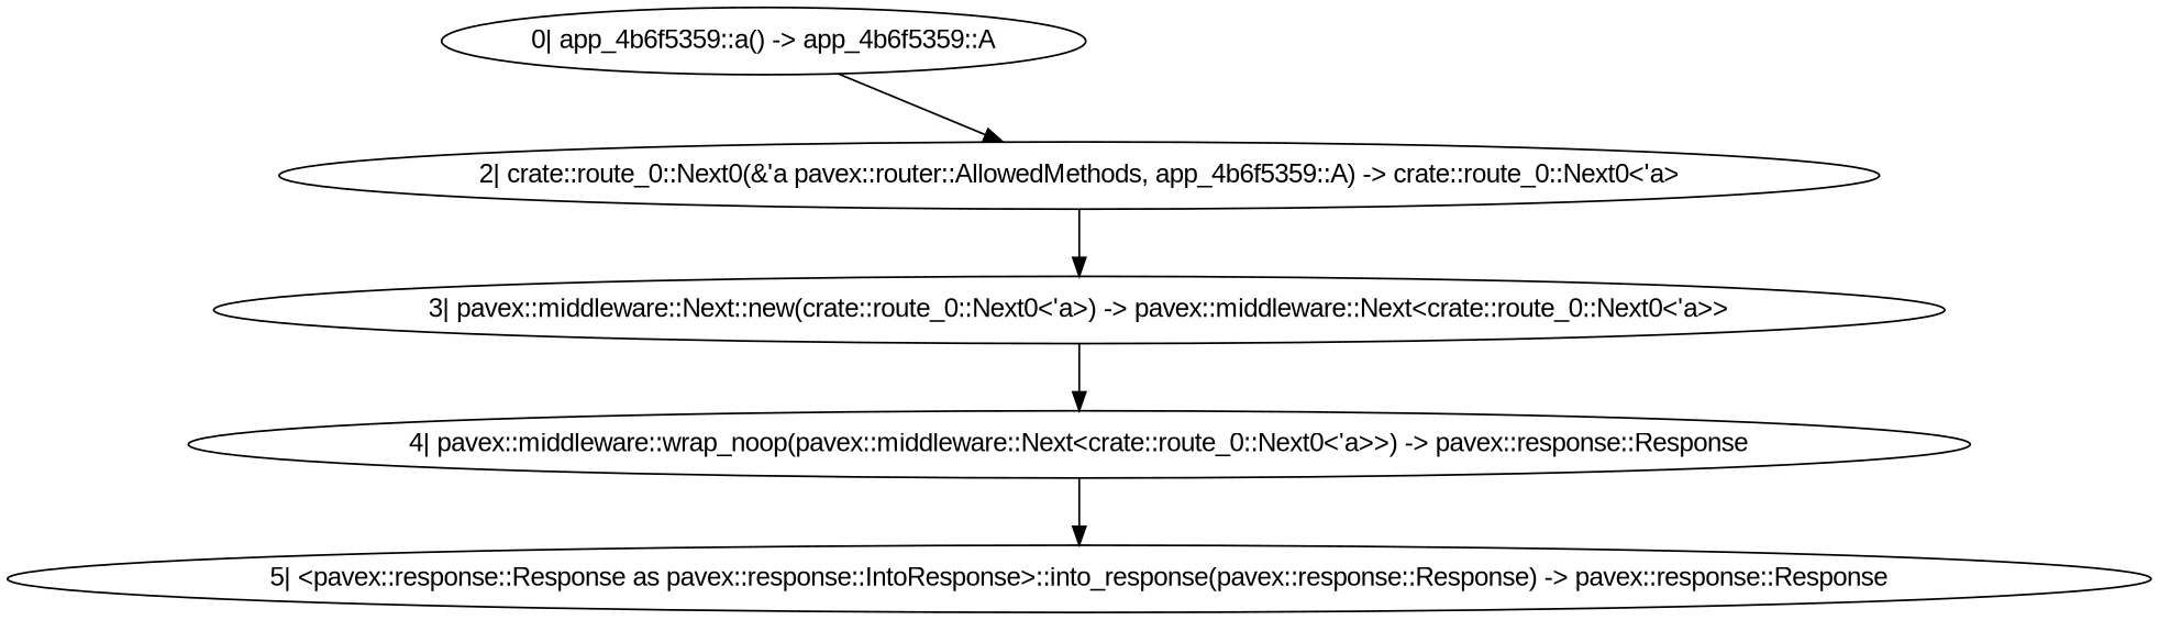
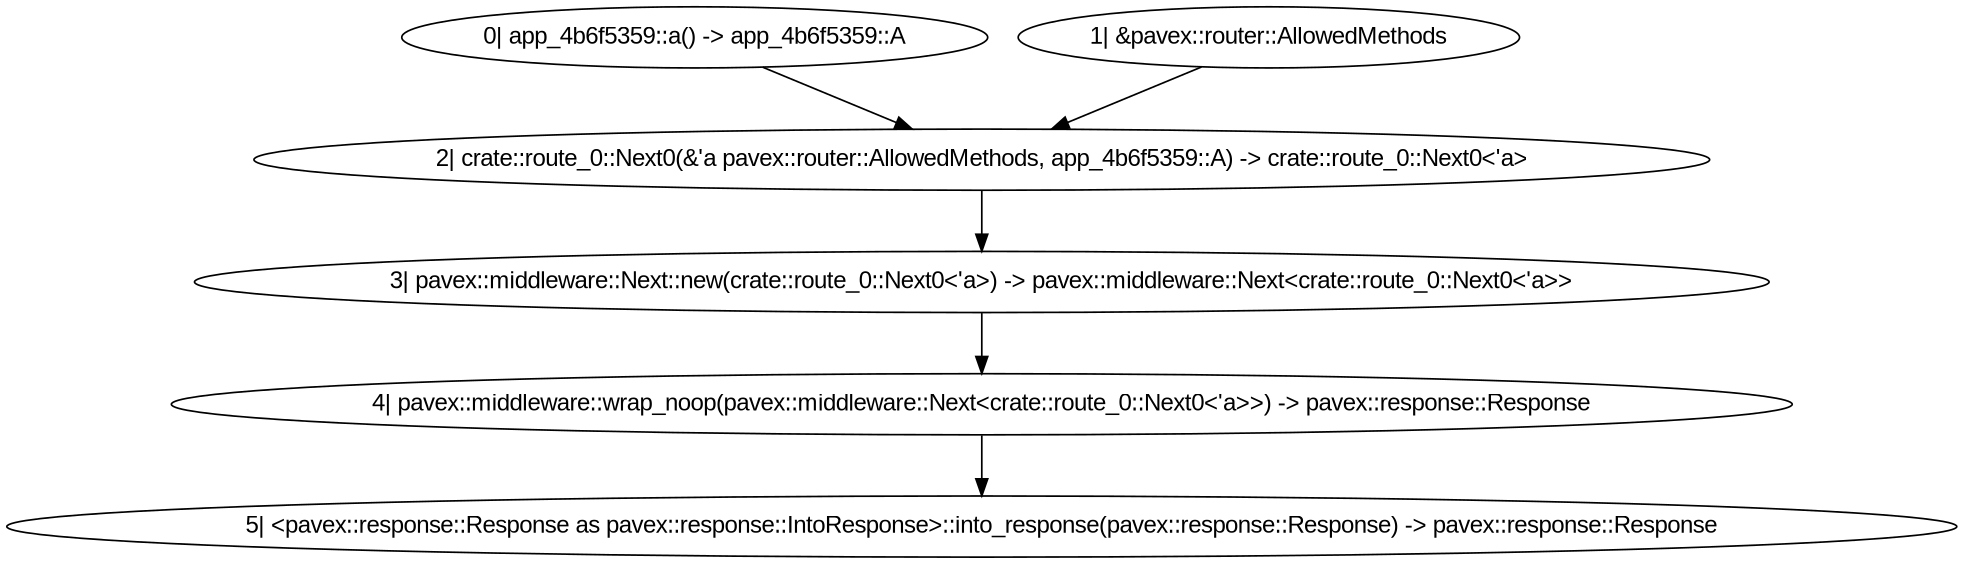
  digraph {
    fontname="Liberation Sans"
    node [fontname="Liberation Sans"]
    edge [fontname="Liberation Sans"]
    n1 [label="0| app_4b6f5359::a() -> app_4b6f5359::A"]
    n2 [label="2| crate::route_0::Next0(&'a pavex::router::AllowedMethods, app_4b6f5359::A) -> crate::route_0::Next0<'a>"]
+   n3 [label="1| &pavex::router::AllowedMethods"]
    n4 [label="3| pavex::middleware::Next::new(crate::route_0::Next0<'a>) -> pavex::middleware::Next<crate::route_0::Next0<'a>>"]
    n5 [label="4| pavex::middleware::wrap_noop(pavex::middleware::Next<crate::route_0::Next0<'a>>) -> pavex::response::Response"]
    n6 [label="5| <pavex::response::Response as pavex::response::IntoResponse>::into_response(pavex::response::Response) -> pavex::response::Response"]
    n1 -> n2
    n2 -> n4
+   n3 -> n2
    n4 -> n5
    n5 -> n6
  }
